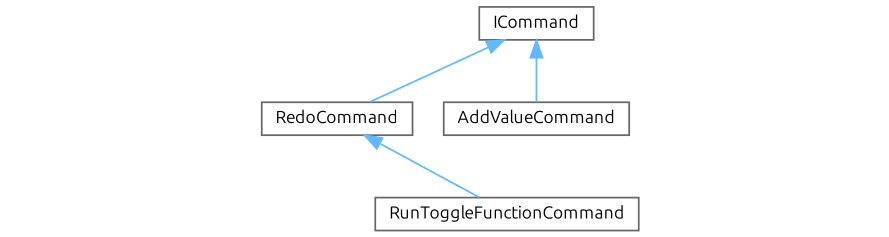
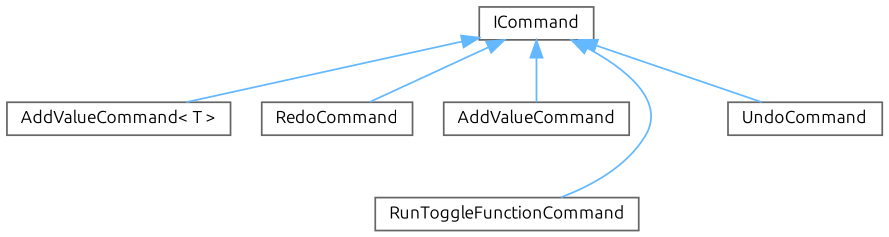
  digraph {
    fontname=Ubuntu
    rankdir=TB
    node [color=grey40 fillcolor=white fontname=Ubuntu fontsize=10 shape=box style=filled]
    edge [color=steelblue1 dir=back fontname=Ubuntu fontsize=10 labelfontname=Helvetica labelfontsize=10 style=solid]
    n1 [height=0.2 label=ICommand width=0.4]
+   n2 [height=0.2 label="AddValueCommand\< T \>" width=0.4]
    n3 [height=0.2 label=RedoCommand width=0.4]
    n4 [height=0.2 label=AddValueCommand width=0.4]
    n5 [height=0.2 label=RunToggleFunctionCommand width=0.4]
+   n6 [height=0.2 label=UndoCommand width=0.4]
+   n1 -> n2
    n1 -> n3
    n1 -> n4
-   n3 -> n5
+   n1 -> n5
+   n1 -> n6
  }
